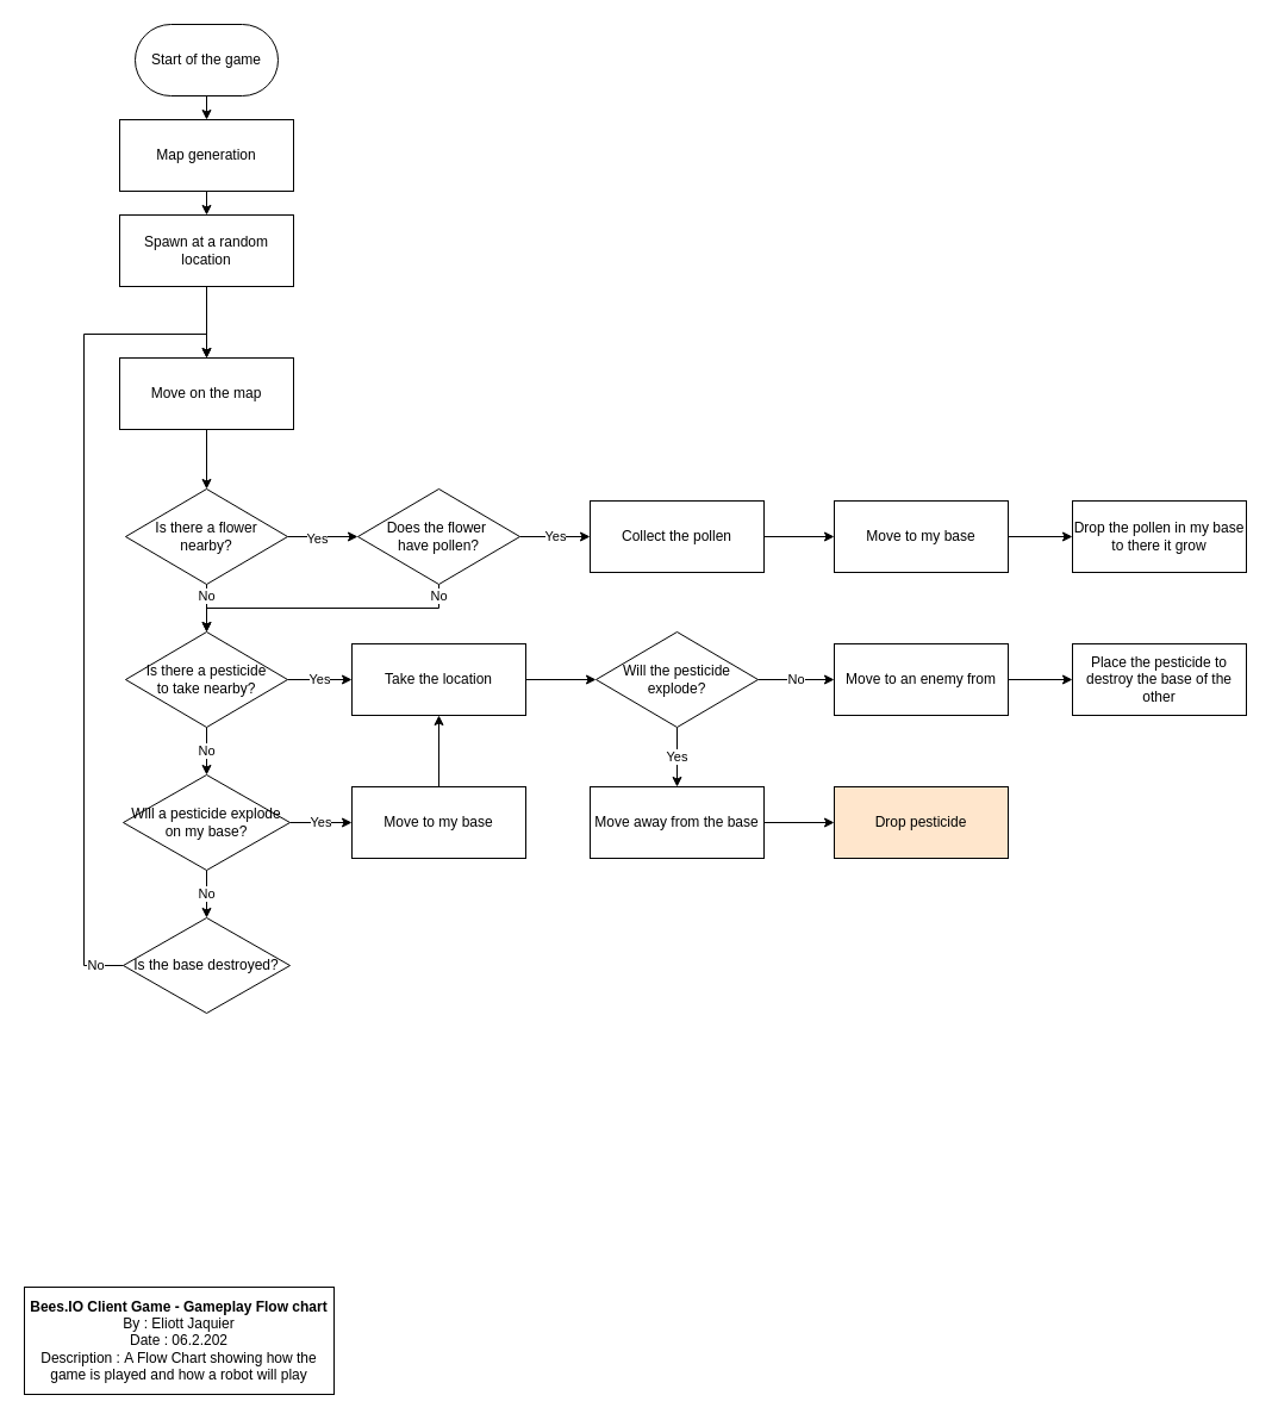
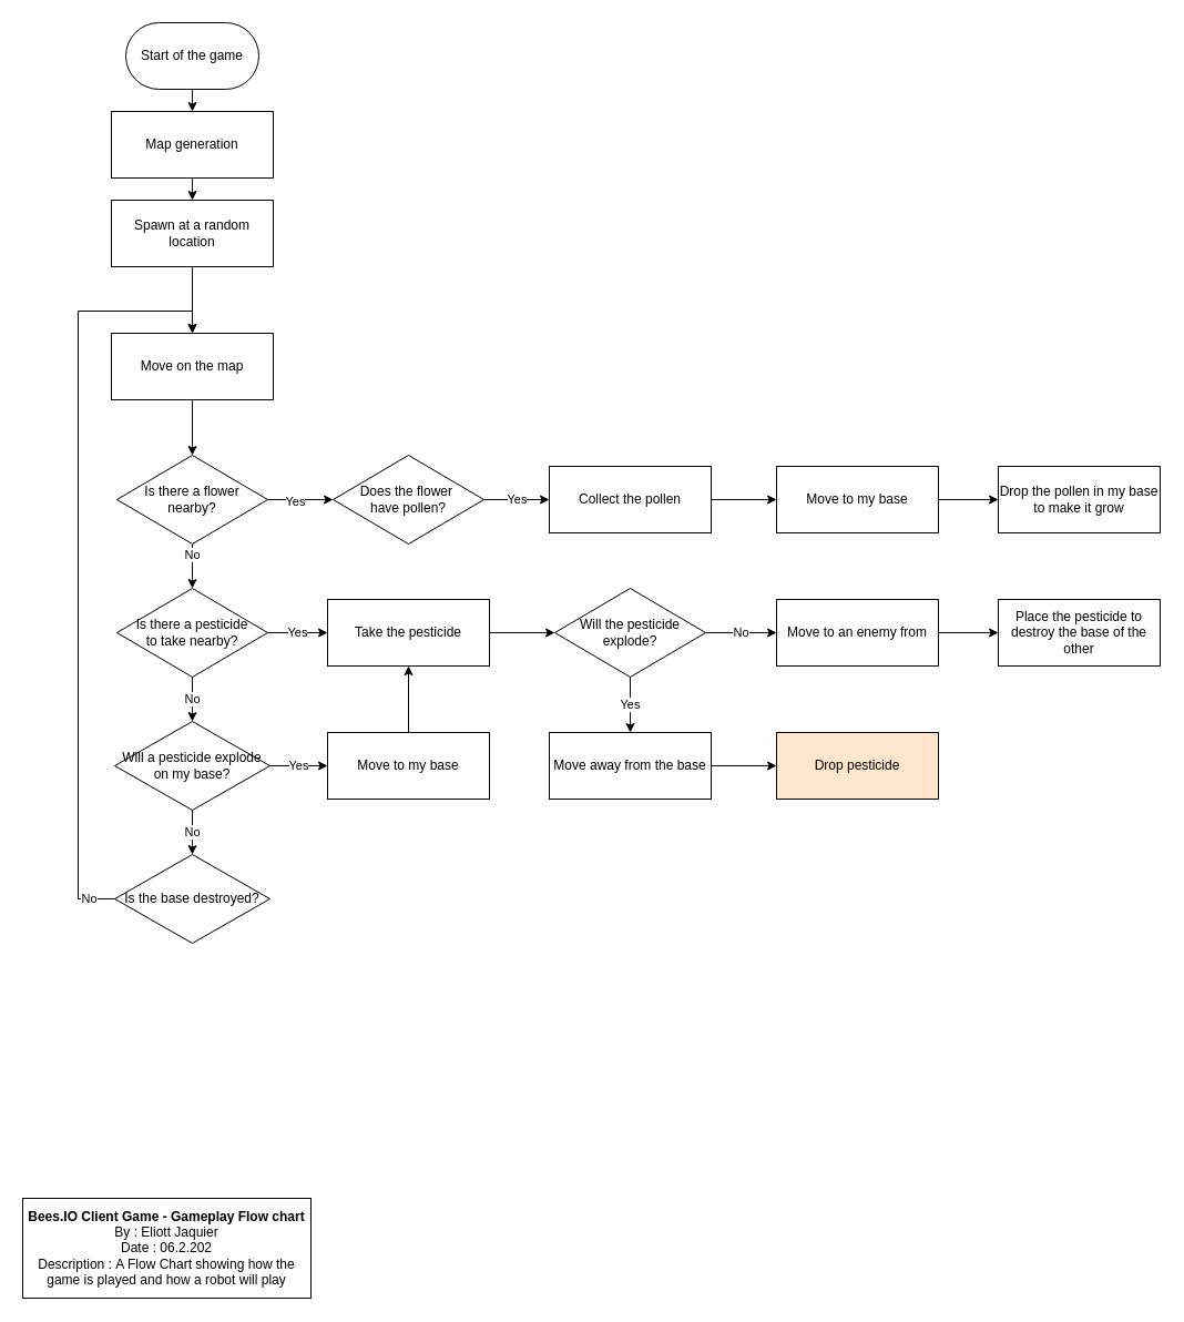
  <mxCell id="0" />
  <mxCell id="1" parent="0" />
  <mxCell id="2" style="edgeStyle=orthogonalEdgeStyle;rounded=0;orthogonalLoop=1;jettySize=auto;html=1;exitX=0.5;exitY=1;exitDx=0;exitDy=0;entryX=0.5;entryY=0;entryDx=0;entryDy=0;" edge="1" parent="1" source="3" target="5"><mxGeometry relative="1" as="geometry" /></mxCell>
  <mxCell id="3" value="Start of the game" style="rounded=1;whiteSpace=wrap;html=1;arcSize=50;" vertex="1" parent="1"><mxGeometry x="113" y="20" width="120" height="60" as="geometry" /></mxCell>
  <mxCell id="4" style="edgeStyle=orthogonalEdgeStyle;rounded=0;orthogonalLoop=1;jettySize=auto;html=1;exitX=0.5;exitY=1;exitDx=0;exitDy=0;entryX=0.5;entryY=0;entryDx=0;entryDy=0;" edge="1" parent="1" source="5" target="7"><mxGeometry relative="1" as="geometry" /></mxCell>
  <mxCell id="5" value="Map generation" style="rounded=0;whiteSpace=wrap;html=1;" vertex="1" parent="1"><mxGeometry x="100" y="100" width="146" height="60" as="geometry" /></mxCell>
  <mxCell id="6" style="edgeStyle=orthogonalEdgeStyle;rounded=0;orthogonalLoop=1;jettySize=auto;html=1;exitX=0.5;exitY=1;exitDx=0;exitDy=0;entryX=0.5;entryY=0;entryDx=0;entryDy=0;" edge="1" parent="1" source="7" target="9"><mxGeometry relative="1" as="geometry" /></mxCell>
  <mxCell id="7" value="Spawn at a random location" style="rounded=0;whiteSpace=wrap;html=1;" vertex="1" parent="1"><mxGeometry x="100" y="180" width="146" height="60" as="geometry" /></mxCell>
  <mxCell id="8" style="edgeStyle=orthogonalEdgeStyle;rounded=0;orthogonalLoop=1;jettySize=auto;html=1;exitX=0.5;exitY=1;exitDx=0;exitDy=0;entryX=0.5;entryY=0;entryDx=0;entryDy=0;" edge="1" parent="1" source="9" target="13"><mxGeometry relative="1" as="geometry" /></mxCell>
  <mxCell id="9" value="Move on the map" style="rounded=0;whiteSpace=wrap;html=1;" vertex="1" parent="1"><mxGeometry x="100" y="300" width="146" height="60" as="geometry" /></mxCell>
  <mxCell id="10" value="No" style="edgeStyle=orthogonalEdgeStyle;rounded=0;orthogonalLoop=1;jettySize=auto;html=1;exitX=0.5;exitY=1;exitDx=0;exitDy=0;entryX=0.5;entryY=0;entryDx=0;entryDy=0;" edge="1" parent="1" source="13" target="19"><mxGeometry x="-0.5" relative="1" as="geometry"><mxPoint as="offset" /></mxGeometry></mxCell>
  <mxCell id="11" value="Y" style="edgeStyle=orthogonalEdgeStyle;rounded=0;orthogonalLoop=1;jettySize=auto;html=1;exitX=1;exitY=0.5;exitDx=0;exitDy=0;entryX=0;entryY=0.5;entryDx=0;entryDy=0;" edge="1" parent="1" source="13" target="22"><mxGeometry relative="1" as="geometry" /></mxCell>
  <mxCell id="12" value="Yes" style="edgeLabel;html=1;align=center;verticalAlign=middle;resizable=0;points=[];" vertex="1" connectable="0" parent="11"><mxGeometry x="-0.193" y="-1" relative="1" as="geometry"><mxPoint as="offset" /></mxGeometry></mxCell>
  <mxCell id="13" value="Is there a flower &lt;br&gt;nearby?" style="rhombus;whiteSpace=wrap;html=1;" vertex="1" parent="1"><mxGeometry x="105" y="410" width="136" height="80" as="geometry" /></mxCell>
  <mxCell id="14" value="Yes" style="edgeStyle=orthogonalEdgeStyle;rounded=0;orthogonalLoop=1;jettySize=auto;html=1;exitX=1;exitY=0.5;exitDx=0;exitDy=0;entryX=0;entryY=0.5;entryDx=0;entryDy=0;" edge="1" parent="1" source="16" target="26"><mxGeometry relative="1" as="geometry" /></mxCell>
  <mxCell id="15" value="No" style="edgeStyle=orthogonalEdgeStyle;rounded=0;orthogonalLoop=1;jettySize=auto;html=1;exitX=0.5;exitY=1;exitDx=0;exitDy=0;entryX=0.5;entryY=0;entryDx=0;entryDy=0;" edge="1" parent="1" source="16" target="28"><mxGeometry relative="1" as="geometry" /></mxCell>
  <mxCell id="16" value="Will a pesticide explode on my base?" style="rhombus;whiteSpace=wrap;html=1;" vertex="1" parent="1"><mxGeometry x="103" y="650" width="140" height="80" as="geometry" /></mxCell>
  <mxCell id="17" value="No" style="edgeStyle=orthogonalEdgeStyle;rounded=0;orthogonalLoop=1;jettySize=auto;html=1;exitX=0.5;exitY=1;exitDx=0;exitDy=0;entryX=0.5;entryY=0;entryDx=0;entryDy=0;" edge="1" parent="1" source="19" target="16"><mxGeometry relative="1" as="geometry"><mxPoint as="offset" /></mxGeometry></mxCell>
  <mxCell id="18" value="Yes" style="edgeStyle=orthogonalEdgeStyle;rounded=0;orthogonalLoop=1;jettySize=auto;html=1;exitX=1;exitY=0.5;exitDx=0;exitDy=0;entryX=0;entryY=0.5;entryDx=0;entryDy=0;" edge="1" parent="1" source="19" target="24"><mxGeometry relative="1" as="geometry" /></mxCell>
  <mxCell id="19" value="Is there a pesticide &lt;br&gt;to take nearby?" style="rhombus;whiteSpace=wrap;html=1;" vertex="1" parent="1"><mxGeometry x="105" y="530" width="136" height="80" as="geometry" /></mxCell>
- <mxCell id="20" value="No" style="edgeStyle=orthogonalEdgeStyle;rounded=0;orthogonalLoop=1;jettySize=auto;html=1;entryX=0.5;entryY=0;entryDx=0;entryDy=0;" edge="1" parent="1" source="22" target="19"><mxGeometry x="-0.915" relative="1" as="geometry"><Array as="points"><mxPoint x="368" y="510" /><mxPoint x="173" y="510" /></Array><mxPoint as="offset" /></mxGeometry></mxCell>
  <mxCell id="21" value="Yes" style="edgeStyle=orthogonalEdgeStyle;rounded=0;orthogonalLoop=1;jettySize=auto;html=1;exitX=1;exitY=0.5;exitDx=0;exitDy=0;entryX=0;entryY=0.5;entryDx=0;entryDy=0;" edge="1" parent="1" source="22" target="39"><mxGeometry relative="1" as="geometry" /></mxCell>
  <mxCell id="22" value="&lt;div&gt;Does the flower&amp;nbsp;&lt;/div&gt;&lt;div&gt;have&amp;nbsp;&lt;span style=&quot;background-color: initial;&quot;&gt;pollen?&lt;/span&gt;&lt;/div&gt;" style="rhombus;whiteSpace=wrap;html=1;" vertex="1" parent="1"><mxGeometry x="300" y="410" width="136" height="80" as="geometry" /></mxCell>
  <mxCell id="23" style="edgeStyle=orthogonalEdgeStyle;rounded=0;orthogonalLoop=1;jettySize=auto;html=1;exitX=1;exitY=0.5;exitDx=0;exitDy=0;entryX=0;entryY=0.5;entryDx=0;entryDy=0;" edge="1" parent="1" source="24" target="34"><mxGeometry relative="1" as="geometry" /></mxCell>
- <mxCell id="24" value="Take the&amp;nbsp;location" style="rounded=0;whiteSpace=wrap;html=1;" vertex="1" parent="1"><mxGeometry x="295" y="540" width="146" height="60" as="geometry" /></mxCell>
+ <mxCell id="24" value="Take the&amp;nbsp;pesticide" style="rounded=0;whiteSpace=wrap;html=1;" vertex="1" parent="1"><mxGeometry x="295" y="540" width="146" height="60" as="geometry" /></mxCell>
  <mxCell id="25" style="edgeStyle=orthogonalEdgeStyle;rounded=0;orthogonalLoop=1;jettySize=auto;html=1;exitX=0.5;exitY=0;exitDx=0;exitDy=0;entryX=0.5;entryY=1;entryDx=0;entryDy=0;" edge="1" parent="1" source="26" target="24"><mxGeometry relative="1" as="geometry" /></mxCell>
  <mxCell id="26" value="Move to my base" style="rounded=0;whiteSpace=wrap;html=1;" vertex="1" parent="1"><mxGeometry x="295" y="660" width="146" height="60" as="geometry" /></mxCell>
  <mxCell id="27" value="No" style="edgeStyle=orthogonalEdgeStyle;rounded=0;orthogonalLoop=1;jettySize=auto;html=1;exitX=0;exitY=0.5;exitDx=0;exitDy=0;entryX=0.5;entryY=0;entryDx=0;entryDy=0;" edge="1" parent="1" source="28" target="9"><mxGeometry x="-0.933" relative="1" as="geometry"><Array as="points"><mxPoint x="70" y="810" /><mxPoint x="70" y="280" /><mxPoint x="173" y="280" /></Array><mxPoint as="offset" /></mxGeometry></mxCell>
  <mxCell id="28" value="&lt;div&gt;Is the base&amp;nbsp;&lt;span style=&quot;background-color: initial;&quot;&gt;destroyed?&lt;/span&gt;&lt;/div&gt;" style="rhombus;whiteSpace=wrap;html=1;" vertex="1" parent="1"><mxGeometry x="103" y="770" width="140" height="80" as="geometry" /></mxCell>
  <mxCell id="29" style="edgeStyle=orthogonalEdgeStyle;rounded=0;orthogonalLoop=1;jettySize=auto;html=1;exitX=1;exitY=0.5;exitDx=0;exitDy=0;entryX=0;entryY=0.5;entryDx=0;entryDy=0;" edge="1" parent="1" source="30" target="31"><mxGeometry relative="1" as="geometry" /></mxCell>
  <mxCell id="30" value="Move to an enemy from" style="rounded=0;whiteSpace=wrap;html=1;" vertex="1" parent="1"><mxGeometry x="700" y="540" width="146" height="60" as="geometry" /></mxCell>
  <mxCell id="31" value="Place the pesticide to destroy the base of the other" style="rounded=0;whiteSpace=wrap;html=1;" vertex="1" parent="1"><mxGeometry x="900" y="540" width="146" height="60" as="geometry" /></mxCell>
  <mxCell id="32" value="No" style="edgeStyle=orthogonalEdgeStyle;rounded=0;orthogonalLoop=1;jettySize=auto;html=1;exitX=1;exitY=0.5;exitDx=0;exitDy=0;entryX=0;entryY=0.5;entryDx=0;entryDy=0;" edge="1" parent="1" source="34" target="30"><mxGeometry relative="1" as="geometry" /></mxCell>
  <mxCell id="33" value="Yes" style="edgeStyle=orthogonalEdgeStyle;rounded=0;orthogonalLoop=1;jettySize=auto;html=1;exitX=0.5;exitY=1;exitDx=0;exitDy=0;" edge="1" parent="1" source="34" target="36"><mxGeometry relative="1" as="geometry" /></mxCell>
  <mxCell id="34" value="&lt;div&gt;Will the pesticide&lt;/div&gt;&lt;div&gt;explode?&lt;/div&gt;" style="rhombus;whiteSpace=wrap;html=1;" vertex="1" parent="1"><mxGeometry x="500" y="530" width="136" height="80" as="geometry" /></mxCell>
  <mxCell id="35" style="edgeStyle=orthogonalEdgeStyle;rounded=0;orthogonalLoop=1;jettySize=auto;html=1;exitX=1;exitY=0.5;exitDx=0;exitDy=0;entryX=0;entryY=0.5;entryDx=0;entryDy=0;" edge="1" parent="1" source="36" target="37"><mxGeometry relative="1" as="geometry" /></mxCell>
  <mxCell id="36" value="Move away from the base" style="rounded=0;whiteSpace=wrap;html=1;" vertex="1" parent="1"><mxGeometry x="495" y="660" width="146" height="60" as="geometry" /></mxCell>
  <mxCell id="37" value="Drop&amp;nbsp;pesticide" style="rounded=0;whiteSpace=wrap;html=1;fillColor=#ffe6cc;" vertex="1" parent="1"><mxGeometry x="700" y="660" width="146" height="60" as="geometry" /></mxCell>
  <mxCell id="38" style="edgeStyle=orthogonalEdgeStyle;rounded=0;orthogonalLoop=1;jettySize=auto;html=1;exitX=1;exitY=0.5;exitDx=0;exitDy=0;entryX=0;entryY=0.5;entryDx=0;entryDy=0;" edge="1" parent="1" source="39"><mxGeometry relative="1" as="geometry"><mxPoint x="700" y="450" as="targetPoint" /></mxGeometry></mxCell>
  <mxCell id="39" value="Collect the pollen" style="rounded=0;whiteSpace=wrap;html=1;" vertex="1" parent="1"><mxGeometry x="495" y="420" width="146" height="60" as="geometry" /></mxCell>
  <mxCell id="40" style="edgeStyle=orthogonalEdgeStyle;rounded=0;orthogonalLoop=1;jettySize=auto;html=1;exitX=1;exitY=0.5;exitDx=0;exitDy=0;entryX=0;entryY=0.5;entryDx=0;entryDy=0;" edge="1" parent="1" source="41" target="42"><mxGeometry relative="1" as="geometry" /></mxCell>
  <mxCell id="41" value="Move to my base" style="rounded=0;whiteSpace=wrap;html=1;" vertex="1" parent="1"><mxGeometry x="700" y="420" width="146" height="60" as="geometry" /></mxCell>
- <mxCell id="42" value="Drop the pollen in my base to there it grow" style="rounded=0;whiteSpace=wrap;html=1;" vertex="1" parent="1"><mxGeometry x="900" y="420" width="146" height="60" as="geometry" /></mxCell>
+ <mxCell id="42" value="Drop the pollen in my base to make it grow" style="rounded=0;whiteSpace=wrap;html=1;" vertex="1" parent="1"><mxGeometry x="900" y="420" width="146" height="60" as="geometry" /></mxCell>
  <mxCell id="43" value="&lt;b&gt;Bees.IO Client Game - Gameplay Flow chart&lt;/b&gt;&lt;br&gt;By : Eliott Jaquier&lt;br&gt;Date : 06.2.202&lt;br&gt;Description :&amp;nbsp;A Flow Chart showing how the game is played and how a robot will play" style="rounded=0;whiteSpace=wrap;html=1;" vertex="1" parent="1"><mxGeometry x="20" y="1080" width="260" height="90" as="geometry" /></mxCell>
